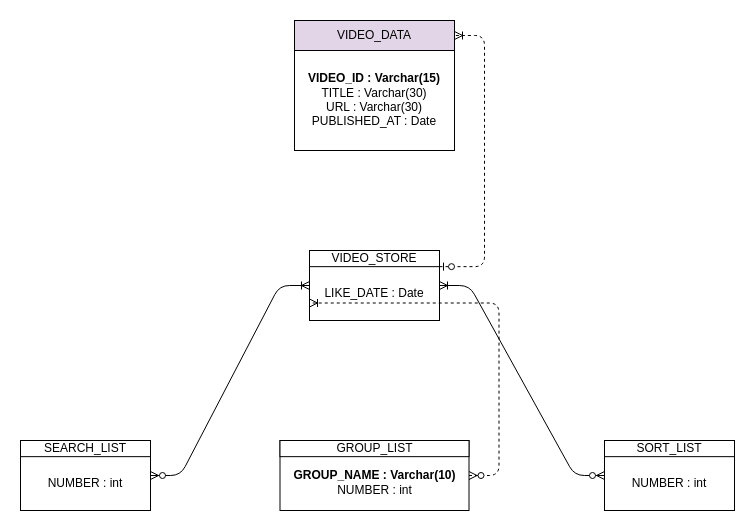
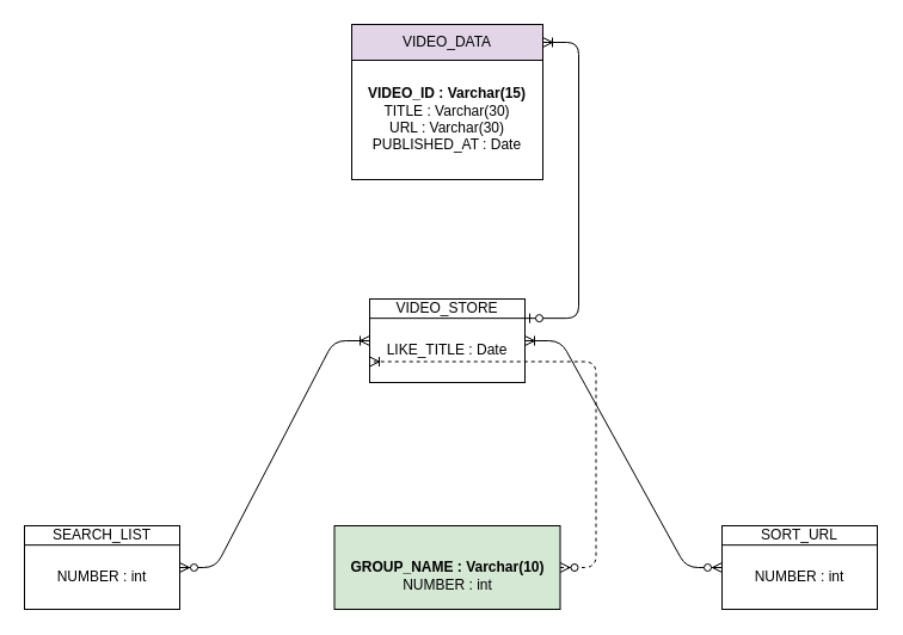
  <mxCell id="0" />
  <mxCell id="1" parent="0" />
  <mxCell id="2" value="" style="group" parent="1" vertex="1" connectable="0"><mxGeometry x="294" y="20" width="160" height="130" as="geometry" /></mxCell>
  <mxCell id="3" value="&lt;br&gt;&lt;br&gt;&lt;b&gt;VIDEO_ID : Varchar(15)&lt;/b&gt;&lt;br&gt;TITLE : Varchar(30)&lt;br&gt;URL : Varchar(30)&lt;br&gt;PUBLISHED_AT : Date" style="rounded=0;whiteSpace=wrap;html=1;" parent="2" vertex="1"><mxGeometry width="160" height="130" as="geometry" /></mxCell>
  <mxCell id="4" style="edgeStyle=orthogonalEdgeStyle;rounded=0;orthogonalLoop=1;jettySize=auto;html=1;exitX=0.5;exitY=1;exitDx=0;exitDy=0;" parent="2" source="3" target="3" edge="1"><mxGeometry relative="1" as="geometry" /></mxCell>
  <mxCell id="5" value="VIDEO_DATA" style="rounded=0;whiteSpace=wrap;html=1;fillColor=#e1d5e7;" parent="2" vertex="1"><mxGeometry width="160" height="30" as="geometry" /></mxCell>
  <mxCell id="6" style="edgeStyle=orthogonalEdgeStyle;rounded=0;orthogonalLoop=1;jettySize=auto;html=1;exitX=0.5;exitY=1;exitDx=0;exitDy=0;" parent="2" source="3" target="3" edge="1"><mxGeometry relative="1" as="geometry" /></mxCell>
  <mxCell id="7" value="" style="group" parent="1" vertex="1" connectable="0"><mxGeometry x="309" y="250" width="130" height="70" as="geometry" /></mxCell>
- <mxCell id="8" value="&lt;br&gt;LIKE_DATE : Date" style="rounded=0;whiteSpace=wrap;html=1;" parent="7" vertex="1"><mxGeometry width="130" height="70" as="geometry" /></mxCell>
+ <mxCell id="8" value="&lt;br&gt;LIKE_TITLE : Date" style="rounded=0;whiteSpace=wrap;html=1;" parent="7" vertex="1"><mxGeometry width="130" height="70" as="geometry" /></mxCell>
  <mxCell id="9" style="edgeStyle=orthogonalEdgeStyle;rounded=0;orthogonalLoop=1;jettySize=auto;html=1;exitX=0.5;exitY=1;exitDx=0;exitDy=0;" parent="7" source="8" target="8" edge="1"><mxGeometry relative="1" as="geometry" /></mxCell>
  <mxCell id="10" value="VIDEO_STORE" style="rounded=0;whiteSpace=wrap;html=1;" parent="7" vertex="1"><mxGeometry width="130" height="16.154" as="geometry" /></mxCell>
  <mxCell id="11" style="edgeStyle=orthogonalEdgeStyle;rounded=0;orthogonalLoop=1;jettySize=auto;html=1;exitX=0.5;exitY=1;exitDx=0;exitDy=0;" parent="7" source="8" target="8" edge="1"><mxGeometry relative="1" as="geometry" /></mxCell>
  <mxCell id="12" value="" style="group" parent="1" vertex="1" connectable="0"><mxGeometry x="279.5" y="440" width="189" height="70" as="geometry" /></mxCell>
- <mxCell id="13" value="&lt;br&gt;&lt;b&gt;GROUP_NAME : Varchar(10)&lt;/b&gt;&lt;br&gt;NUMBER : int" style="rounded=0;whiteSpace=wrap;html=1;" parent="12" vertex="1"><mxGeometry width="189" height="70" as="geometry" /></mxCell>
+ <mxCell id="13" value="&lt;br&gt;&lt;b&gt;GROUP_NAME : Varchar(10)&lt;/b&gt;&lt;br&gt;NUMBER : int" style="rounded=0;whiteSpace=wrap;html=1;fillColor=#d5e8d4;" parent="12" vertex="1"><mxGeometry width="189" height="70" as="geometry" /></mxCell>
  <mxCell id="14" style="edgeStyle=orthogonalEdgeStyle;rounded=0;orthogonalLoop=1;jettySize=auto;html=1;exitX=0.5;exitY=1;exitDx=0;exitDy=0;" parent="12" source="13" target="13" edge="1"><mxGeometry relative="1" as="geometry" /></mxCell>
- <mxCell id="15" value="GROUP_LIST" style="rounded=0;whiteSpace=wrap;html=1;" parent="12" vertex="1"><mxGeometry width="189" height="16.15" as="geometry" /></mxCell>
  <mxCell id="16" style="edgeStyle=orthogonalEdgeStyle;rounded=0;orthogonalLoop=1;jettySize=auto;html=1;exitX=0.5;exitY=1;exitDx=0;exitDy=0;" parent="12" source="13" target="13" edge="1"><mxGeometry relative="1" as="geometry" /></mxCell>
  <mxCell id="17" value="" style="group" parent="1" vertex="1" connectable="0"><mxGeometry x="604" y="440" width="130" height="70" as="geometry" /></mxCell>
  <mxCell id="18" value="&lt;br&gt;NUMBER : int" style="rounded=0;whiteSpace=wrap;html=1;" parent="17" vertex="1"><mxGeometry width="130" height="70" as="geometry" /></mxCell>
  <mxCell id="19" style="edgeStyle=orthogonalEdgeStyle;rounded=0;orthogonalLoop=1;jettySize=auto;html=1;exitX=0.5;exitY=1;exitDx=0;exitDy=0;" parent="17" source="18" target="18" edge="1"><mxGeometry relative="1" as="geometry" /></mxCell>
- <mxCell id="20" value="SORT_LIST" style="rounded=0;whiteSpace=wrap;html=1;" parent="17" vertex="1"><mxGeometry width="130" height="16.154" as="geometry" /></mxCell>
+ <mxCell id="20" value="SORT_URL" style="rounded=0;whiteSpace=wrap;html=1;" parent="17" vertex="1"><mxGeometry width="130" height="16.154" as="geometry" /></mxCell>
  <mxCell id="21" style="edgeStyle=orthogonalEdgeStyle;rounded=0;orthogonalLoop=1;jettySize=auto;html=1;exitX=0.5;exitY=1;exitDx=0;exitDy=0;" parent="17" source="18" target="18" edge="1"><mxGeometry relative="1" as="geometry" /></mxCell>
  <mxCell id="22" value="" style="group" parent="1" vertex="1" connectable="0"><mxGeometry x="20" y="440" width="130" height="70" as="geometry" /></mxCell>
  <mxCell id="23" value="&lt;br&gt;NUMBER : int" style="rounded=0;whiteSpace=wrap;html=1;" parent="22" vertex="1"><mxGeometry width="130" height="70" as="geometry" /></mxCell>
  <mxCell id="24" style="edgeStyle=orthogonalEdgeStyle;rounded=0;orthogonalLoop=1;jettySize=auto;html=1;exitX=0.5;exitY=1;exitDx=0;exitDy=0;" parent="22" source="23" target="23" edge="1"><mxGeometry relative="1" as="geometry" /></mxCell>
  <mxCell id="25" value="SEARCH_LIST" style="rounded=0;whiteSpace=wrap;html=1;" parent="22" vertex="1"><mxGeometry width="130" height="16.154" as="geometry" /></mxCell>
  <mxCell id="26" style="edgeStyle=orthogonalEdgeStyle;rounded=0;orthogonalLoop=1;jettySize=auto;html=1;exitX=0.5;exitY=1;exitDx=0;exitDy=0;" parent="22" source="23" target="23" edge="1"><mxGeometry relative="1" as="geometry" /></mxCell>
- <mxCell id="27" value="" style="edgeStyle=entityRelationEdgeStyle;fontSize=12;html=1;endArrow=ERoneToMany;startArrow=ERzeroToOne;exitX=1;exitY=1;exitDx=0;exitDy=0;dashed=1;" parent="1" source="10" target="5" edge="1"><mxGeometry width="100" height="100" relative="1" as="geometry"><mxPoint x="374" y="245" as="sourcePoint" /><mxPoint x="293" y="90" as="targetPoint" /></mxGeometry></mxCell>
+ <mxCell id="27" value="" style="edgeStyle=entityRelationEdgeStyle;fontSize=12;html=1;endArrow=ERoneToMany;startArrow=ERzeroToOne;exitX=1;exitY=1;exitDx=0;exitDy=0;" parent="1" source="10" target="5" edge="1"><mxGeometry width="100" height="100" relative="1" as="geometry"><mxPoint x="374" y="245" as="sourcePoint" /><mxPoint x="293" y="90" as="targetPoint" /></mxGeometry></mxCell>
  <mxCell id="28" value="" style="edgeStyle=entityRelationEdgeStyle;fontSize=12;html=1;endArrow=ERoneToMany;startArrow=ERzeroToMany;exitX=1;exitY=0.5;exitDx=0;exitDy=0;" parent="1" source="23" target="8" edge="1"><mxGeometry width="100" height="100" relative="1" as="geometry"><mxPoint x="323" y="340" as="sourcePoint" /><mxPoint x="423" y="240" as="targetPoint" /></mxGeometry></mxCell>
  <mxCell id="29" value="" style="edgeStyle=entityRelationEdgeStyle;fontSize=12;html=1;endArrow=ERoneToMany;startArrow=ERzeroToMany;" parent="1" source="18" target="8" edge="1"><mxGeometry width="100" height="100" relative="1" as="geometry"><mxPoint x="323" y="340" as="sourcePoint" /><mxPoint x="533" y="285" as="targetPoint" /></mxGeometry></mxCell>
  <mxCell id="30" value="" style="edgeStyle=entityRelationEdgeStyle;fontSize=12;html=1;endArrow=ERoneToMany;startArrow=ERzeroToMany;entryX=0;entryY=0.75;entryDx=0;entryDy=0;dashed=1;" parent="1" source="13" target="8" edge="1"><mxGeometry width="100" height="100" relative="1" as="geometry"><mxPoint x="323" y="340" as="sourcePoint" /><mxPoint x="423" y="240" as="targetPoint" /></mxGeometry></mxCell>
